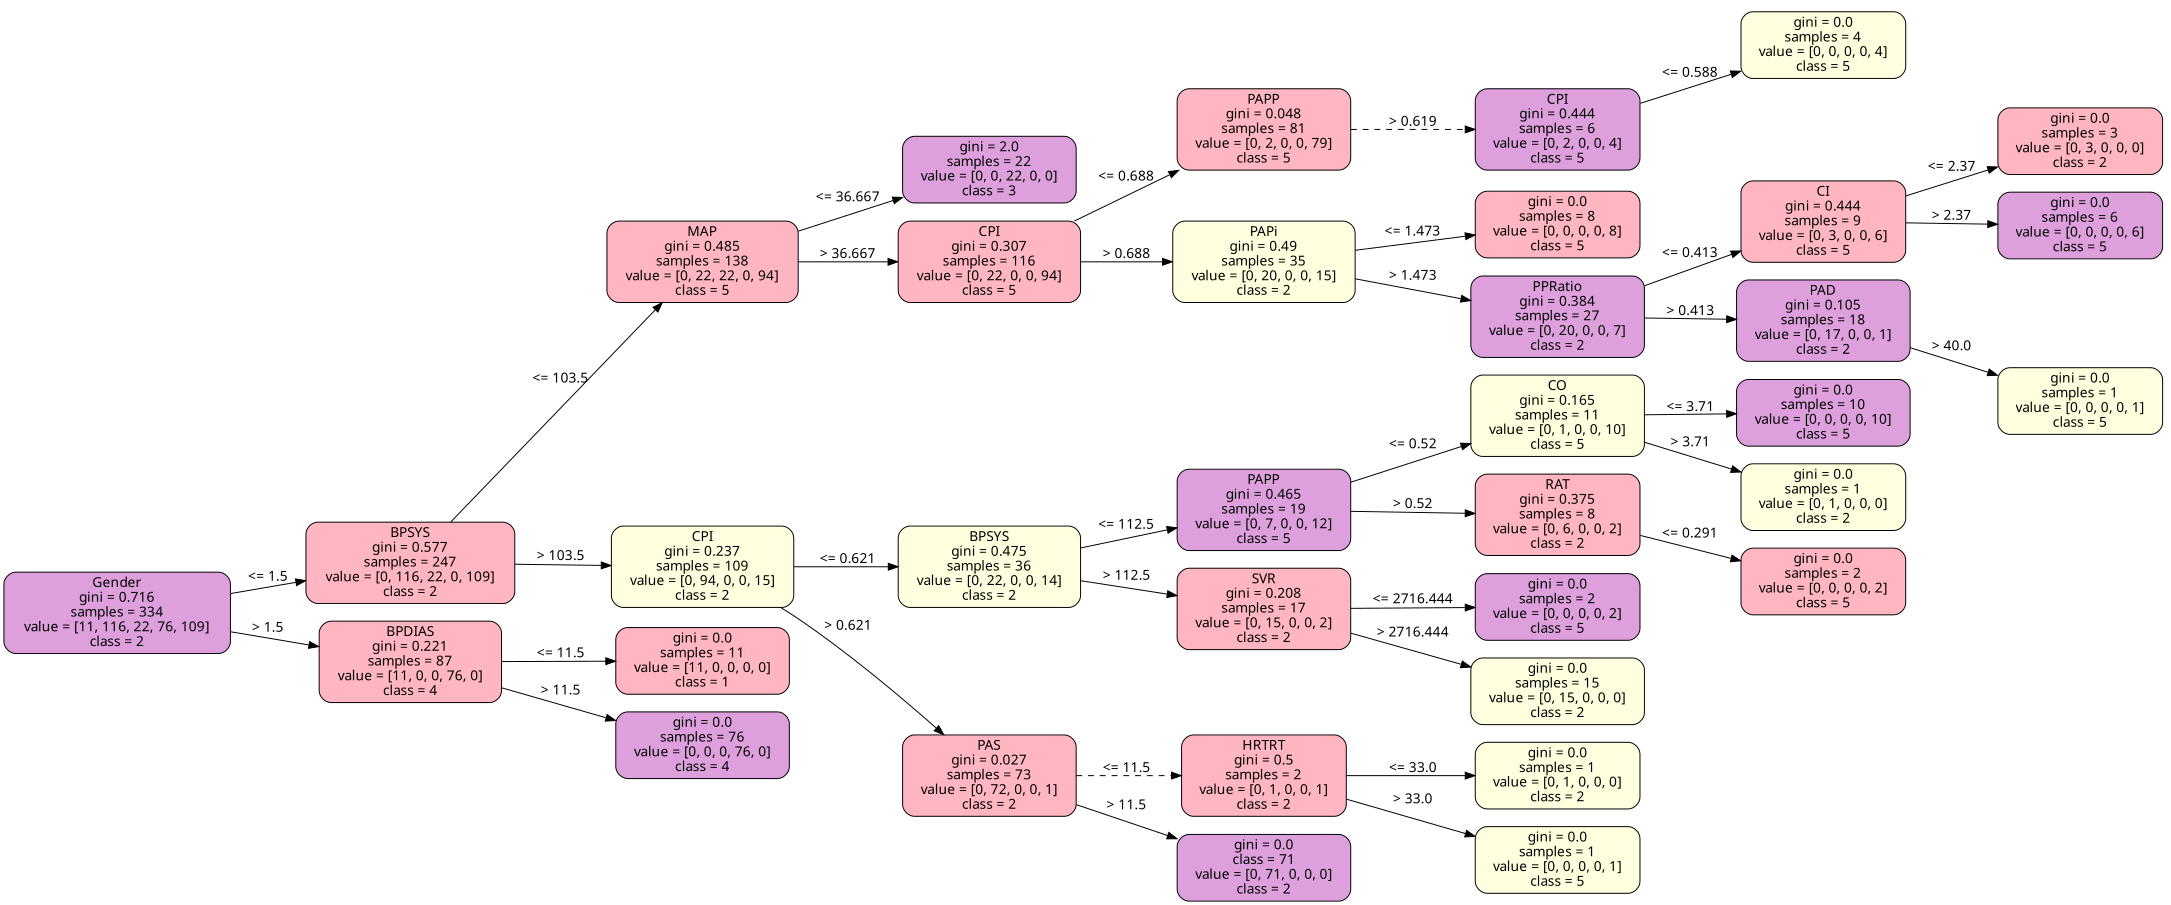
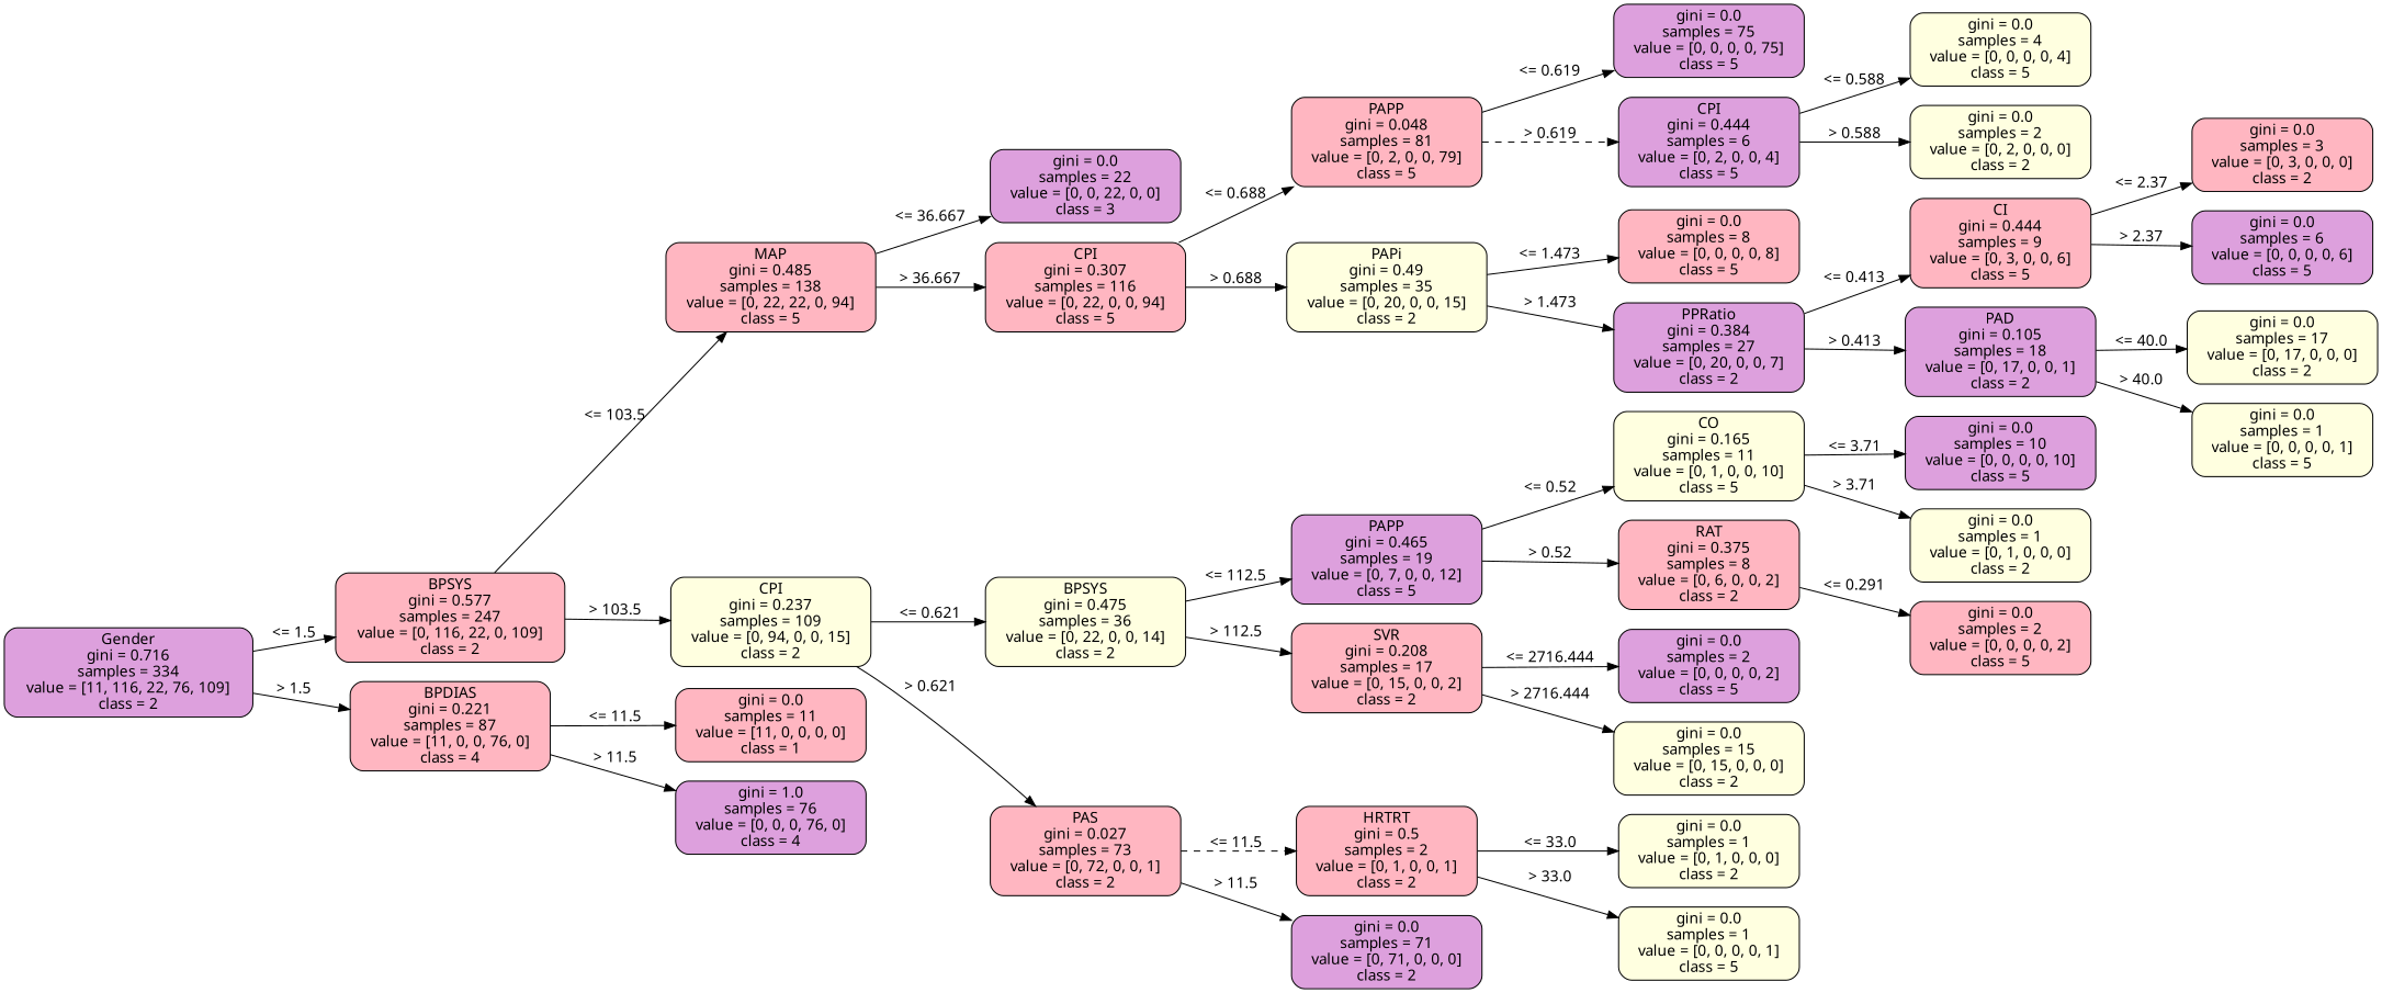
  strict digraph {
    fontname="Noto Sans"
    rankdir=LR
    node [color=black fillcolor=lightpink fontname="Noto Sans" shape=box style="filled, rounded"]
    edge [fontname="Noto Sans" op="<=" param=11.5 style=solid]
    n1 [fillcolor=plum height=1.1528 label="Gender\ngini = 0.716\nsamples = 334\nvalue = [11, 116, 22, 76, 109]\nclass = 2" width=3.2083]
    n2 [height=1.1528 label="BPSYS\ngini = 0.577\nsamples = 247\nvalue = [0, 116, 22, 0, 109]\nclass = 2" width=2.9583]
    n3 [height=1.1528 label="BPDIAS\ngini = 0.221\nsamples = 87\nvalue = [11, 0, 0, 76, 0]\nclass = 4" width=2.5833]
    n4 [height=1.1528 label="MAP\ngini = 0.485\nsamples = 138\nvalue = [0, 22, 22, 0, 94]\nclass = 5" width=2.7083]
    n5 [fillcolor=lightyellow height=1.1528 label="CPI\ngini = 0.237\nsamples = 109\nvalue = [0, 94, 0, 0, 15]\nclass = 2" width=2.5833]
    n6 [height=0.94444 label="gini = 0.0\nsamples = 11\nvalue = [11, 0, 0, 0, 0]\nclass = 1" width=2.4583]
-   n7 [fillcolor=plum height=0.94444 label="gini = 0.0\nsamples = 76\nvalue = [0, 0, 0, 76, 0]\nclass = 4" width=2.4583]
-   n8 [fillcolor=plum height=0.94444 label="gini = 2.0\nsamples = 22\nvalue = [0, 0, 22, 0, 0]\nclass = 3" width=2.4583]
+   n7 [fillcolor=plum height=0.94444 label="gini = 1.0\nsamples = 76\nvalue = [0, 0, 0, 76, 0]\nclass = 4" width=2.4583]
+   n8 [fillcolor=plum height=0.94444 label="gini = 0.0\nsamples = 22\nvalue = [0, 0, 22, 0, 0]\nclass = 3" width=2.4583]
    n9 [height=1.1528 label="CPI\ngini = 0.307\nsamples = 116\nvalue = [0, 22, 0, 0, 94]\nclass = 5" width=2.5833]
    n10 [fillcolor=lightyellow height=1.1528 label="BPSYS\ngini = 0.475\nsamples = 36\nvalue = [0, 22, 0, 0, 14]\nclass = 2" width=2.5833]
    n11 [height=1.1528 label="PAS\ngini = 0.027\nsamples = 73\nvalue = [0, 72, 0, 0, 1]\nclass = 2" width=2.4583]
    n12 [height=1.1528 label="PAPP\ngini = 0.048\nsamples = 81\nvalue = [0, 2, 0, 0, 79]\nclass = 5" width=2.4583]
    n13 [fillcolor=lightyellow height=1.1528 label="PAPi\ngini = 0.49\nsamples = 35\nvalue = [0, 20, 0, 0, 15]\nclass = 2" width=2.5833]
    n14 [fillcolor=plum height=1.1528 label="PAPP\ngini = 0.465\nsamples = 19\nvalue = [0, 7, 0, 0, 12]\nclass = 5" width=2.4583]
    n15 [height=1.1528 label="SVR\ngini = 0.208\nsamples = 17\nvalue = [0, 15, 0, 0, 2]\nclass = 2" width=2.4583]
    n16 [height=1.1528 label="HRTRT\ngini = 0.5\nsamples = 2\nvalue = [0, 1, 0, 0, 1]\nclass = 2" width=2.3333]
-   n17 [fillcolor=plum height=0.94444 label="gini = 0.0\nclass = 71\nvalue = [0, 71, 0, 0, 0]\nclass = 2" width=2.4583]
+   n17 [fillcolor=plum height=0.94444 label="gini = 0.0\nsamples = 71\nvalue = [0, 71, 0, 0, 0]\nclass = 2" width=2.4583]
+   n18 [fillcolor=plum height=0.94444 label="gini = 0.0\nsamples = 75\nvalue = [0, 0, 0, 0, 75]\nclass = 5" width=2.4583]
    n19 [fillcolor=plum height=1.1528 label="CPI\ngini = 0.444\nsamples = 6\nvalue = [0, 2, 0, 0, 4]\nclass = 5" width=2.3333]
    n20 [height=0.94444 label="gini = 0.0\nsamples = 8\nvalue = [0, 0, 0, 0, 8]\nclass = 5" width=2.3333]
    n21 [fillcolor=plum height=1.1528 label="PPRatio\ngini = 0.384\nsamples = 27\nvalue = [0, 20, 0, 0, 7]\nclass = 2" width=2.4583]
    n22 [fillcolor=lightyellow height=0.94444 label="gini = 0.0\nsamples = 4\nvalue = [0, 0, 0, 0, 4]\nclass = 5" width=2.3333]
+   n23 [fillcolor=lightyellow height=0.94444 label="gini = 0.0\nsamples = 2\nvalue = [0, 2, 0, 0, 0]\nclass = 2" width=2.3333]
    n24 [height=1.1528 label="CI\ngini = 0.444\nsamples = 9\nvalue = [0, 3, 0, 0, 6]\nclass = 5" width=2.3333]
    n25 [fillcolor=plum height=1.1528 label="PAD\ngini = 0.105\nsamples = 18\nvalue = [0, 17, 0, 0, 1]\nclass = 2" width=2.4583]
    n26 [height=0.94444 label="gini = 0.0\nsamples = 3\nvalue = [0, 3, 0, 0, 0]\nclass = 2" width=2.3333]
    n27 [fillcolor=plum height=0.94444 label="gini = 0.0\nsamples = 6\nvalue = [0, 0, 0, 0, 6]\nclass = 5" width=2.3333]
+   n28 [fillcolor=lightyellow height=0.94444 label="gini = 0.0\nsamples = 17\nvalue = [0, 17, 0, 0, 0]\nclass = 2" width=2.4583]
    n29 [fillcolor=lightyellow height=0.94444 label="gini = 0.0\nsamples = 1\nvalue = [0, 0, 0, 0, 1]\nclass = 5" width=2.3333]
    n30 [fillcolor=lightyellow height=1.1528 label="CO\ngini = 0.165\nsamples = 11\nvalue = [0, 1, 0, 0, 10]\nclass = 5" width=2.4583]
    n31 [height=1.1528 label="RAT\ngini = 0.375\nsamples = 8\nvalue = [0, 6, 0, 0, 2]\nclass = 2" width=2.3333]
    n32 [fillcolor=plum height=0.94444 label="gini = 0.0\nsamples = 2\nvalue = [0, 0, 0, 0, 2]\nclass = 5" width=2.3333]
    n33 [fillcolor=lightyellow height=0.94444 label="gini = 0.0\nsamples = 15\nvalue = [0, 15, 0, 0, 0]\nclass = 2" width=2.4583]
    n34 [fillcolor=lightyellow height=0.94444 label="gini = 0.0\nsamples = 1\nvalue = [0, 1, 0, 0, 0]\nclass = 2" width=2.3333]
    n35 [fillcolor=lightyellow height=0.94444 label="gini = 0.0\nsamples = 1\nvalue = [0, 0, 0, 0, 1]\nclass = 5" width=2.3333]
    n36 [fillcolor=plum height=0.94444 label="gini = 0.0\nsamples = 10\nvalue = [0, 0, 0, 0, 10]\nclass = 5" width=2.4583]
    n37 [fillcolor=lightyellow height=0.94444 label="gini = 0.0\nsamples = 1\nvalue = [0, 1, 0, 0, 0]\nclass = 2" width=2.3333]
    n38 [height=0.94444 label="gini = 0.0\nsamples = 2\nvalue = [0, 0, 0, 0, 2]\nclass = 5" width=2.3333]
    n1 -> n2 [label="<= 1.5" labelangle=45 labeldistance=2.5 param=1.5]
    n1 -> n3 [label="> 1.5" labelangle=-45 labeldistance=2.5 op=">" param=1.5]
    n2 -> n4 [label="<= 103.5" param=103.5]
    n2 -> n5 [label="> 103.5" op=">" param=103.5]
    n3 -> n6 [label="<= 11.5"]
    n3 -> n7 [label="> 11.5" op=">"]
    n4 -> n8 [label="<= 36.667" param=36.667]
    n4 -> n9 [label="> 36.667" op=">" param=36.667]
    n5 -> n10 [label="<= 0.621" param=0.621]
    n5 -> n11 [label="> 0.621" op=">" param=0.621]
    n9 -> n12 [label="<= 0.688" param=0.688]
    n9 -> n13 [label="> 0.688" op=">" param=0.688]
    n10 -> n14 [label="<= 112.5" param=112.5]
    n10 -> n15 [label="> 112.5" op=">" param=112.5]
    n11 -> n16 [label="<= 11.5" style=dashed]
    n11 -> n17 [label="> 11.5" op=">"]
+   n12 -> n18 [label="<= 0.619" param=0.619]
    n12 -> n19 [label="> 0.619" op=">" param=0.619 style=dashed]
    n13 -> n20 [label="<= 1.473" param=1.473]
    n13 -> n21 [label="> 1.473" op=">" param=1.473]
    n14 -> n30 [label="<= 0.52" param=0.52]
    n14 -> n31 [label="> 0.52" op=">" param=0.52]
    n15 -> n32 [label="<= 2716.444" param=2716.444]
    n15 -> n33 [label="> 2716.444" op=">" param=2716.444]
    n16 -> n34 [label="<= 33.0" param=33.0]
    n16 -> n35 [label="> 33.0" op=">" param=33.0]
    n19 -> n22 [label="<= 0.588" param=0.588]
+   n19 -> n23 [label="> 0.588" op=">" param=0.588]
    n21 -> n24 [label="<= 0.413" param=0.413]
    n21 -> n25 [label="> 0.413" op=">" param=0.413]
    n24 -> n26 [label="<= 2.37" param=2.37]
    n24 -> n27 [label="> 2.37" op=">" param=2.37]
+   n25 -> n28 [label="<= 40.0" param=40.0]
    n25 -> n29 [label="> 40.0" op=">" param=40.0]
    n30 -> n36 [label="<= 3.71" param=3.71]
    n30 -> n37 [label="> 3.71" op=">" param=3.71]
    n31 -> n38 [label="<= 0.291" param=0.291]
  }
